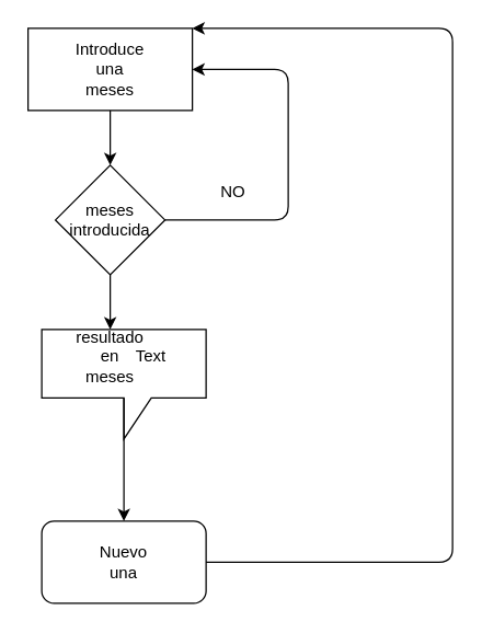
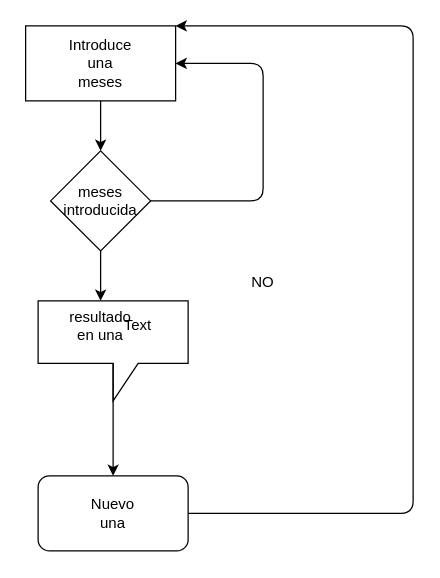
  <mxCell id="0" />
  <mxCell id="1" parent="0" />
  <mxCell id="2" value="" style="rounded=0;whiteSpace=wrap;html=1;" vertex="1" parent="1"><mxGeometry x="20" y="20" width="120" height="60" as="geometry" /></mxCell>
  <mxCell id="3" value="&lt;font style=&quot;vertical-align: inherit&quot;&gt;&lt;font style=&quot;vertical-align: inherit&quot;&gt;Introduce una meses&lt;/font&gt;&lt;/font&gt;" style="text;html=1;strokeColor=none;fillColor=none;align=center;verticalAlign=middle;whiteSpace=wrap;rounded=0;" vertex="1" parent="1"><mxGeometry x="60" y="40" width="40" height="20" as="geometry" /></mxCell>
  <mxCell id="4" value="" style="rhombus;whiteSpace=wrap;html=1;" vertex="1" parent="1"><mxGeometry x="40" y="120" width="80" height="80" as="geometry" /></mxCell>
  <mxCell id="5" value="" style="endArrow=classic;html=1;exitX=1;exitY=0.5;exitDx=0;exitDy=0;entryX=1;entryY=0.5;entryDx=0;entryDy=0;" edge="1" parent="1" source="4" target="2"><mxGeometry width="50" height="50" relative="1" as="geometry"><mxPoint x="90" y="310" as="sourcePoint" /><mxPoint x="210" y="50" as="targetPoint" /><Array as="points"><mxPoint x="210" y="160" /><mxPoint x="210" y="50" /></Array></mxGeometry></mxCell>
  <mxCell id="6" value="&lt;font style=&quot;vertical-align: inherit&quot;&gt;&lt;font style=&quot;vertical-align: inherit&quot;&gt;meses introducida&lt;/font&gt;&lt;/font&gt;" style="text;html=1;strokeColor=none;fillColor=none;align=center;verticalAlign=middle;whiteSpace=wrap;rounded=0;" vertex="1" parent="1"><mxGeometry x="60" y="150" width="40" height="20" as="geometry" /></mxCell>
  <mxCell id="7" value="" style="endArrow=classic;html=1;exitX=0.5;exitY=1;exitDx=0;exitDy=0;entryX=0.5;entryY=0;entryDx=0;entryDy=0;" edge="1" parent="1" source="2" target="4"><mxGeometry width="50" height="50" relative="1" as="geometry"><mxPoint x="90" y="300" as="sourcePoint" /><mxPoint x="140" y="250" as="targetPoint" /></mxGeometry></mxCell>
- <mxCell id="8" value="&lt;font style=&quot;vertical-align: inherit&quot;&gt;&lt;font style=&quot;vertical-align: inherit&quot;&gt;&lt;font style=&quot;vertical-align: inherit&quot;&gt;&lt;font style=&quot;vertical-align: inherit&quot;&gt;NO&lt;/font&gt;&lt;/font&gt;&lt;/font&gt;&lt;/font&gt;" style="text;html=1;strokeColor=none;fillColor=none;align=center;verticalAlign=middle;whiteSpace=wrap;rounded=0;" vertex="1" parent="1"><mxGeometry x="150" y="130" width="40" height="20" as="geometry" /></mxCell>
+ <mxCell id="8" value="&lt;font style=&quot;vertical-align: inherit&quot;&gt;&lt;font style=&quot;vertical-align: inherit&quot;&gt;&lt;font style=&quot;vertical-align: inherit&quot;&gt;&lt;font style=&quot;vertical-align: inherit&quot;&gt;NO&lt;/font&gt;&lt;/font&gt;&lt;/font&gt;&lt;/font&gt;" style="text;html=1;strokeColor=none;fillColor=none;align=center;verticalAlign=middle;whiteSpace=wrap;rounded=0;" vertex="1" parent="1"><mxGeometry x="190" y="215" width="40" height="20" as="geometry" /></mxCell>
  <mxCell id="9" value="" style="endArrow=classic;html=1;exitX=0.5;exitY=1;exitDx=0;exitDy=0;" edge="1" parent="1" source="4"><mxGeometry width="50" height="50" relative="1" as="geometry"><mxPoint x="90" y="300" as="sourcePoint" /><mxPoint x="80" y="240" as="targetPoint" /></mxGeometry></mxCell>
  <mxCell id="10" value="" style="shape=callout;whiteSpace=wrap;html=1;perimeter=calloutPerimeter;" vertex="1" parent="1"><mxGeometry x="30" y="240" width="120" height="80" as="geometry" /></mxCell>
- <mxCell id="11" value="&lt;font style=&quot;vertical-align: inherit&quot;&gt;&lt;font style=&quot;vertical-align: inherit&quot;&gt;resultado en meses&lt;/font&gt;&lt;/font&gt;" style="text;html=1;strokeColor=none;fillColor=none;align=center;verticalAlign=middle;whiteSpace=wrap;rounded=0;" vertex="1" parent="1"><mxGeometry x="60" y="250" width="40" height="20" as="geometry" /></mxCell>
+ <mxCell id="11" value="&lt;font style=&quot;vertical-align: inherit&quot;&gt;&lt;font style=&quot;vertical-align: inherit&quot;&gt;resultado en una&lt;/font&gt;&lt;/font&gt;" style="text;html=1;strokeColor=none;fillColor=none;align=center;verticalAlign=middle;whiteSpace=wrap;rounded=0;" vertex="1" parent="1"><mxGeometry x="60" y="250" width="40" height="20" as="geometry" /></mxCell>
  <mxCell id="12" value="" style="endArrow=classic;html=1;" edge="1" parent="1"><mxGeometry width="50" height="50" relative="1" as="geometry"><mxPoint x="90" y="290" as="sourcePoint" /><mxPoint x="90" y="380" as="targetPoint" /></mxGeometry></mxCell>
  <mxCell id="13" value="" style="rounded=1;whiteSpace=wrap;html=1;" vertex="1" parent="1"><mxGeometry x="30" y="380" width="120" height="60" as="geometry" /></mxCell>
  <mxCell id="14" value="Text" style="text;html=1;strokeColor=none;fillColor=none;align=center;verticalAlign=middle;whiteSpace=wrap;rounded=0;" vertex="1" parent="1"><mxGeometry x="90" y="250" width="40" height="20" as="geometry" /></mxCell>
  <mxCell id="15" value="&lt;font style=&quot;vertical-align: inherit&quot;&gt;&lt;font style=&quot;vertical-align: inherit&quot;&gt;Nuevo una&lt;/font&gt;&lt;/font&gt;" style="text;html=1;strokeColor=none;fillColor=none;align=center;verticalAlign=middle;whiteSpace=wrap;rounded=0;" vertex="1" parent="1"><mxGeometry x="70" y="400" width="40" height="20" as="geometry" /></mxCell>
  <mxCell id="16" value="" style="endArrow=classic;html=1;exitX=1;exitY=0.5;exitDx=0;exitDy=0;entryX=1;entryY=0;entryDx=0;entryDy=0;" edge="1" parent="1" source="13" target="2"><mxGeometry width="50" height="50" relative="1" as="geometry"><mxPoint x="90" y="280" as="sourcePoint" /><mxPoint x="320" y="20" as="targetPoint" /><Array as="points"><mxPoint x="330" y="410" /><mxPoint x="330" y="20" /></Array></mxGeometry></mxCell>
